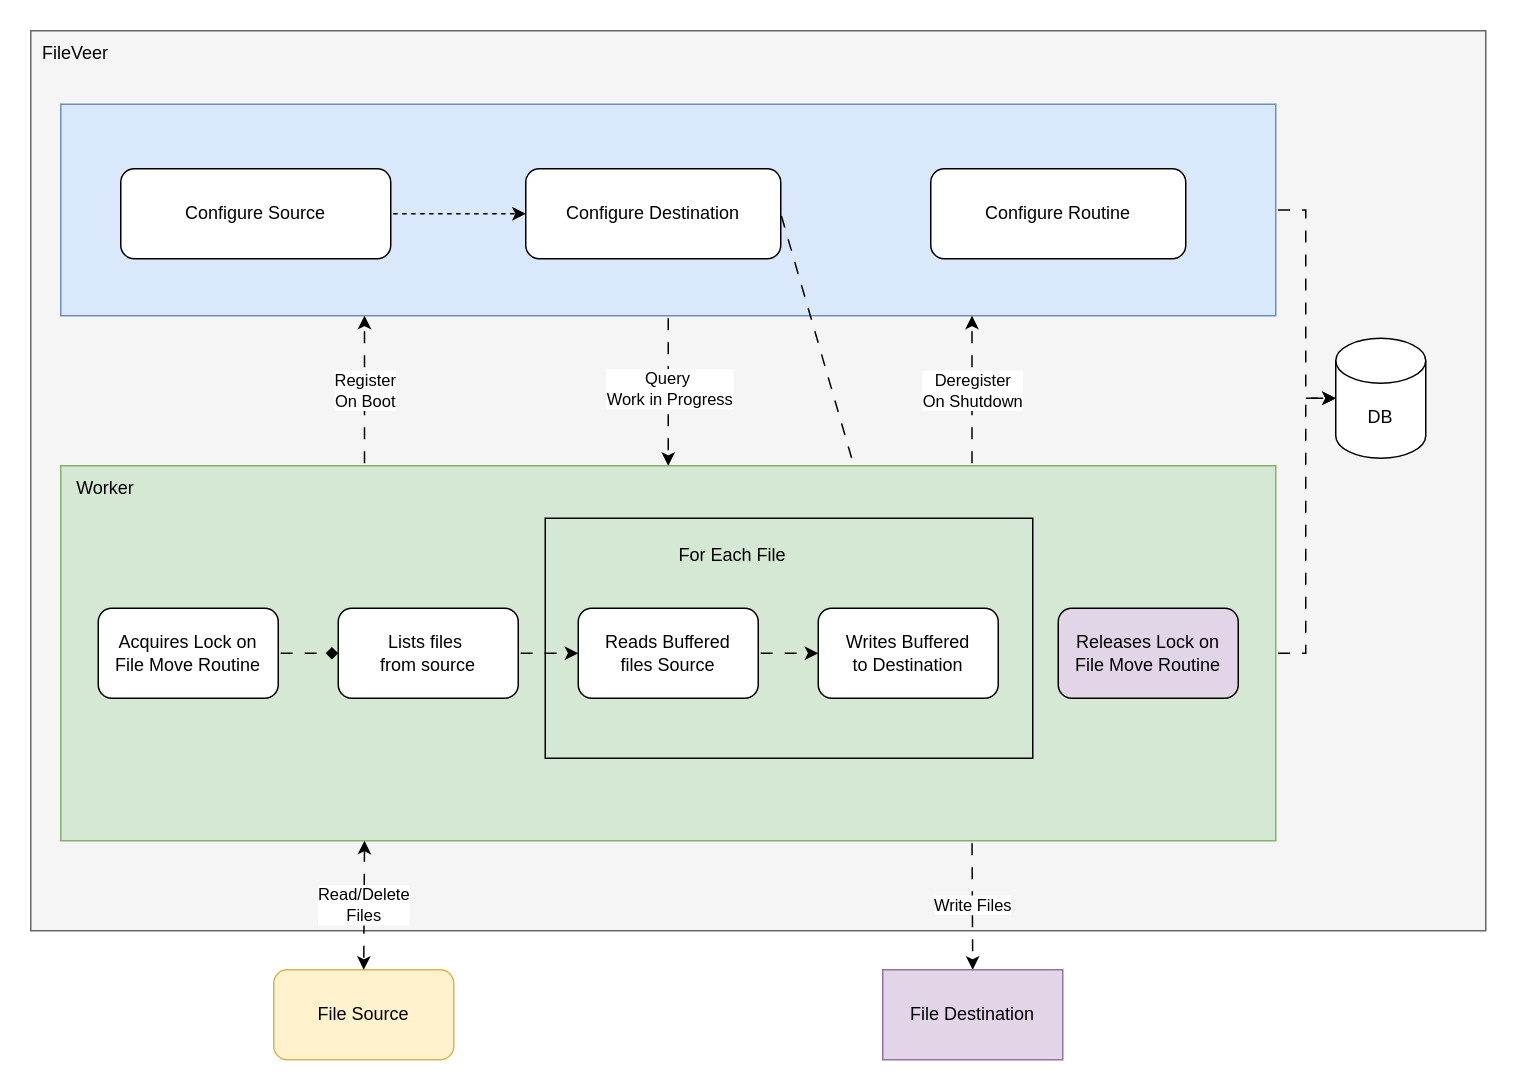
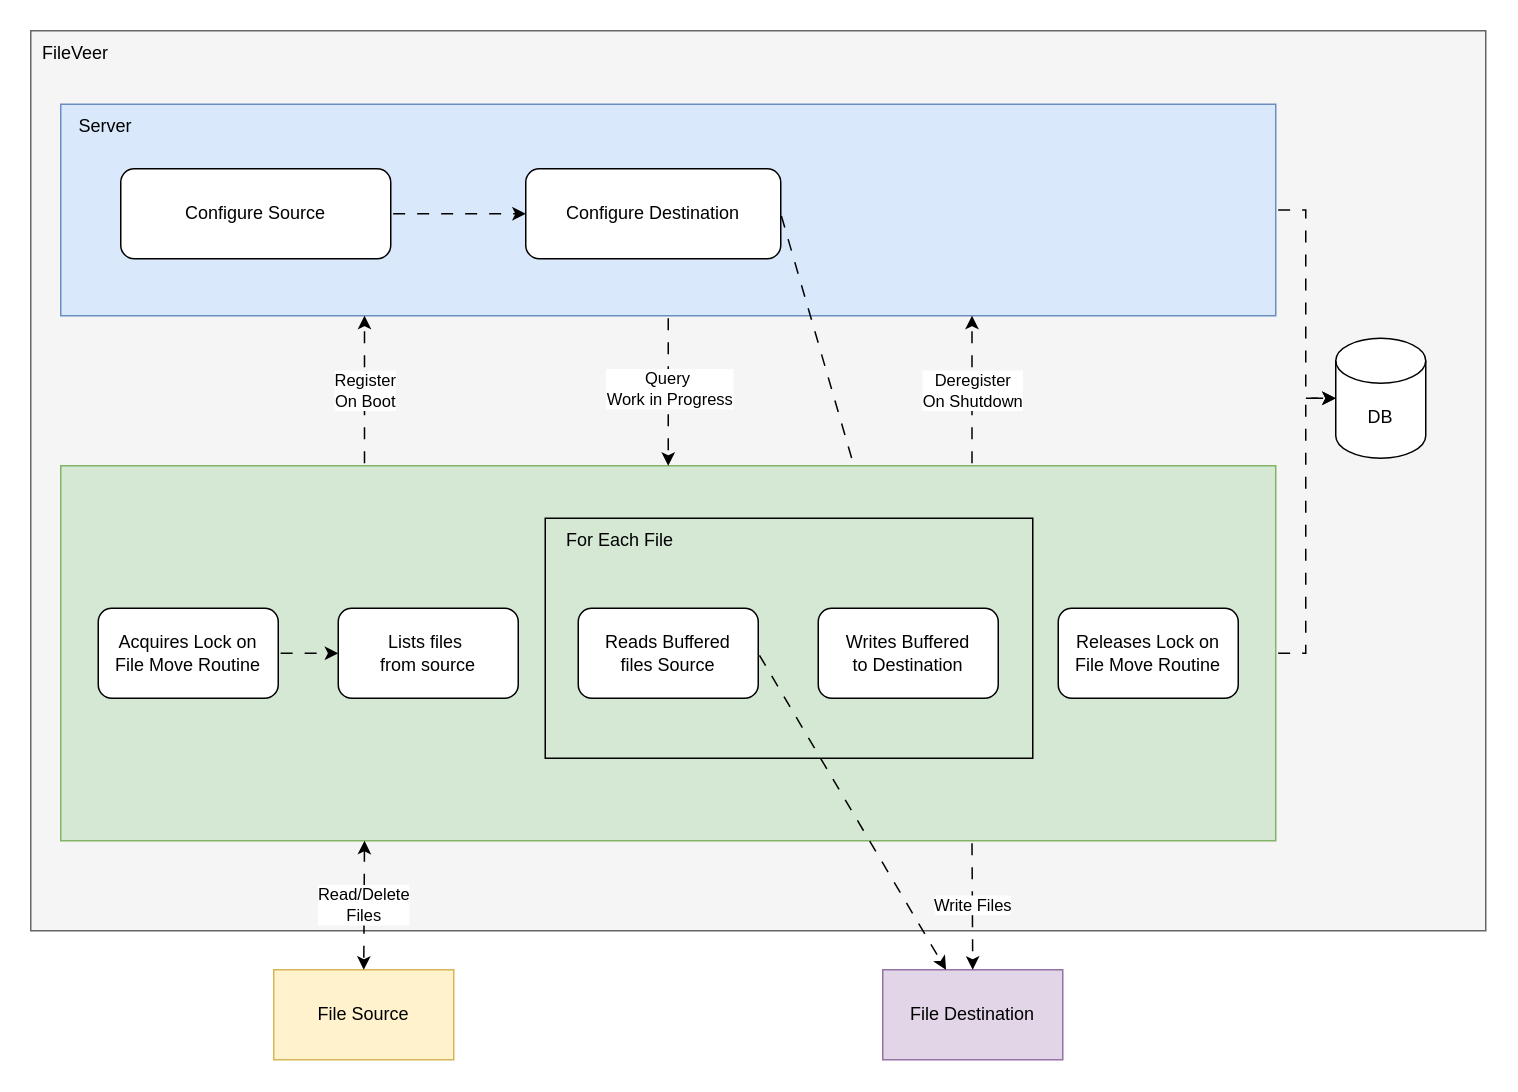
  <mxCell id="0" />
  <mxCell id="1" parent="0" />
  <mxCell id="2" value="" style="rounded=0;whiteSpace=wrap;html=1;fillColor=#f5f5f5;fontColor=#333333;strokeColor=#666666;movable=1;resizable=1;rotatable=1;deletable=1;editable=1;locked=0;connectable=1;" vertex="1" parent="1"><mxGeometry x="20" y="20" width="970" height="600" as="geometry" /></mxCell>
  <mxCell id="3" value="" style="rounded=0;whiteSpace=wrap;html=1;glass=0;shadow=0;fillColor=#dae8fc;movable=1;resizable=1;rotatable=1;deletable=1;editable=1;locked=0;connectable=1;strokeColor=#6c8ebf;" parent="1" vertex="1"><mxGeometry x="40" y="69" width="810" height="141" as="geometry" /></mxCell>
  <mxCell id="4" value="Configure Source" style="rounded=1;whiteSpace=wrap;html=1;" parent="1" vertex="1"><mxGeometry x="80" y="112" width="180" height="60" as="geometry" /></mxCell>
  <mxCell id="5" value="Configure Destination" style="rounded=1;whiteSpace=wrap;html=1;" parent="1" vertex="1"><mxGeometry x="350" y="112" width="170" height="60" as="geometry" /></mxCell>
- <mxCell id="6" value="" style="endArrow=classic;html=1;rounded=0;exitX=1;exitY=0.5;exitDx=0;exitDy=0;entryX=0;entryY=0.5;entryDx=0;entryDy=0;flowAnimation=1;dashed=1;" parent="1" source="4" target="5" edge="1"><mxGeometry width="50" height="50" relative="1" as="geometry"><mxPoint x="610" y="369" as="sourcePoint" /><mxPoint x="660" y="319" as="targetPoint" /></mxGeometry></mxCell>
- <mxCell id="8" value="Configure Routine" style="rounded=1;whiteSpace=wrap;html=1;" vertex="1" parent="1"><mxGeometry x="620" y="112" width="170" height="60" as="geometry" /></mxCell>
+ <mxCell id="6" value="" style="endArrow=classic;html=1;rounded=0;exitX=1;exitY=0.5;exitDx=0;exitDy=0;entryX=0;entryY=0.5;entryDx=0;entryDy=0;flowAnimation=1;" parent="1" source="4" target="5" edge="1"><mxGeometry width="50" height="50" relative="1" as="geometry"><mxPoint x="610" y="369" as="sourcePoint" /><mxPoint x="660" y="319" as="targetPoint" /></mxGeometry></mxCell>
+ <mxCell id="7" value="Server" style="text;html=1;align=center;verticalAlign=middle;whiteSpace=wrap;rounded=0;" parent="1" vertex="1"><mxGeometry x="40" y="69" width="60" height="30" as="geometry" /></mxCell>
  <mxCell id="9" value="" style="endArrow=classic;html=1;rounded=0;flowAnimation=1;exitX=1;exitY=0.5;exitDx=0;exitDy=0;" edge="1" parent="1" source="5" target="28"><mxGeometry width="50" height="50" relative="1" as="geometry"><mxPoint x="580" y="259" as="sourcePoint" /><mxPoint x="660" y="259" as="targetPoint" /></mxGeometry></mxCell>
  <mxCell id="10" value="" style="rounded=0;whiteSpace=wrap;html=1;glass=0;shadow=0;fillColor=#d5e8d4;movable=1;resizable=1;rotatable=1;deletable=1;editable=1;locked=0;connectable=1;strokeColor=#82b366;" vertex="1" parent="1"><mxGeometry x="40" y="310" width="810" height="250" as="geometry" /></mxCell>
- <mxCell id="11" value="Worker" style="text;html=1;align=center;verticalAlign=middle;whiteSpace=wrap;rounded=0;" vertex="1" parent="1"><mxGeometry x="40" y="310" width="60" height="30" as="geometry" /></mxCell>
  <mxCell id="12" value="Register&lt;div&gt;On Boot&lt;/div&gt;" style="endArrow=classic;html=1;rounded=0;exitX=0.25;exitY=0;exitDx=0;exitDy=0;entryX=0.25;entryY=1;entryDx=0;entryDy=0;flowAnimation=1;" edge="1" parent="1" source="10" target="3"><mxGeometry width="50" height="50" relative="1" as="geometry"><mxPoint x="190" y="359" as="sourcePoint" /><mxPoint x="280" y="359" as="targetPoint" /></mxGeometry></mxCell>
  <mxCell id="13" value="Deregister&lt;div&gt;On Shutdown&lt;/div&gt;" style="endArrow=classic;html=1;rounded=0;exitX=0.75;exitY=0;exitDx=0;exitDy=0;entryX=0.75;entryY=1;entryDx=0;entryDy=0;flowAnimation=1;" edge="1" parent="1" source="10" target="3"><mxGeometry width="50" height="50" relative="1" as="geometry"><mxPoint x="611" y="419" as="sourcePoint" /><mxPoint x="610" y="259" as="targetPoint" /></mxGeometry></mxCell>
  <mxCell id="14" value="" style="endArrow=classic;html=1;rounded=0;exitX=0.5;exitY=1;exitDx=0;exitDy=0;entryX=0.5;entryY=0;entryDx=0;entryDy=0;flowAnimation=1;" edge="1" parent="1" source="3" target="10"><mxGeometry width="50" height="50" relative="1" as="geometry"><mxPoint x="480" y="319" as="sourcePoint" /><mxPoint x="570" y="319" as="targetPoint" /></mxGeometry></mxCell>
  <mxCell id="15" value="Query&amp;nbsp;&lt;div&gt;Work in Progress&lt;/div&gt;" style="edgeLabel;html=1;align=center;verticalAlign=middle;resizable=0;points=[];" vertex="1" connectable="0" parent="14"><mxGeometry x="-0.34" y="-1" relative="1" as="geometry"><mxPoint x="1" y="15" as="offset" /></mxGeometry></mxCell>
  <mxCell id="16" value="DB" style="shape=cylinder3;whiteSpace=wrap;html=1;boundedLbl=1;backgroundOutline=1;size=15;" vertex="1" parent="1"><mxGeometry x="890" y="225" width="60" height="80" as="geometry" /></mxCell>
  <mxCell id="17" value="" style="endArrow=classic;html=1;rounded=0;entryX=0;entryY=0.5;entryDx=0;entryDy=0;flowAnimation=1;exitX=1;exitY=0.5;exitDx=0;exitDy=0;entryPerimeter=0;edgeStyle=orthogonalEdgeStyle;" edge="1" parent="1" source="3" target="16"><mxGeometry width="50" height="50" relative="1" as="geometry"><mxPoint x="770" y="298.5" as="sourcePoint" /><mxPoint x="870" y="298.5" as="targetPoint" /></mxGeometry></mxCell>
  <mxCell id="18" value="" style="endArrow=classic;html=1;rounded=0;entryX=0;entryY=0.5;entryDx=0;entryDy=0;flowAnimation=1;exitX=1;exitY=0.5;exitDx=0;exitDy=0;entryPerimeter=0;edgeStyle=orthogonalEdgeStyle;" edge="1" parent="1" source="10" target="16"><mxGeometry width="50" height="50" relative="1" as="geometry"><mxPoint x="860" y="130" as="sourcePoint" /><mxPoint x="900" y="275" as="targetPoint" /></mxGeometry></mxCell>
- <mxCell id="19" value="File Source" style="whiteSpace=wrap;html=1;fillColor=#fff2cc;strokeColor=#d6b656;rounded=1;" vertex="1" parent="1"><mxGeometry x="182" y="646" width="120" height="60" as="geometry" /></mxCell>
+ <mxCell id="19" value="File Source" style="rounded=0;whiteSpace=wrap;html=1;fillColor=#fff2cc;strokeColor=#d6b656;" vertex="1" parent="1"><mxGeometry x="182" y="646" width="120" height="60" as="geometry" /></mxCell>
  <mxCell id="20" value="File Destination" style="rounded=0;whiteSpace=wrap;html=1;fillColor=#e1d5e7;strokeColor=#9673a6;" vertex="1" parent="1"><mxGeometry x="588" y="646" width="120" height="60" as="geometry" /></mxCell>
  <mxCell id="21" value="Acquires Lock on&lt;div&gt;File Move Routine&lt;/div&gt;" style="rounded=1;whiteSpace=wrap;html=1;" vertex="1" parent="1"><mxGeometry x="65" y="405" width="120" height="60" as="geometry" /></mxCell>
  <mxCell id="22" value="Read/Delete&lt;div&gt;Files&lt;/div&gt;" style="endArrow=classic;html=1;rounded=0;exitX=0.5;exitY=0;exitDx=0;exitDy=0;entryX=0.25;entryY=1;entryDx=0;entryDy=0;flowAnimation=1;startArrow=classic;startFill=1;" edge="1" parent="1" source="19" target="10"><mxGeometry width="50" height="50" relative="1" as="geometry"><mxPoint x="391" y="730" as="sourcePoint" /><mxPoint x="390" y="625" as="targetPoint" /></mxGeometry></mxCell>
  <mxCell id="23" value="Write Files" style="endArrow=classic;html=1;rounded=0;exitX=0.75;exitY=1;exitDx=0;exitDy=0;entryX=0.5;entryY=0;entryDx=0;entryDy=0;flowAnimation=1;startArrow=none;startFill=0;" edge="1" parent="1" source="10" target="20"><mxGeometry x="0.007" width="50" height="50" relative="1" as="geometry"><mxPoint x="253" y="570" as="sourcePoint" /><mxPoint x="252" y="685" as="targetPoint" /><mxPoint as="offset" /></mxGeometry></mxCell>
  <mxCell id="24" value="Lists files&amp;nbsp;&lt;div&gt;from source&lt;/div&gt;" style="rounded=1;whiteSpace=wrap;html=1;" vertex="1" parent="1"><mxGeometry x="225" y="405" width="120" height="60" as="geometry" /></mxCell>
  <mxCell id="25" value="" style="rounded=0;whiteSpace=wrap;html=1;fillColor=none;" vertex="1" parent="1"><mxGeometry x="363" y="345" width="325" height="160" as="geometry" /></mxCell>
- <mxCell id="26" value="For Each File" style="text;html=1;align=center;verticalAlign=middle;whiteSpace=wrap;rounded=0;" vertex="1" parent="1"><mxGeometry x="438" y="355" width="100" height="30" as="geometry" /></mxCell>
+ <mxCell id="26" value="For Each File" style="text;html=1;align=center;verticalAlign=middle;whiteSpace=wrap;rounded=0;" vertex="1" parent="1"><mxGeometry x="363" y="345" width="100" height="30" as="geometry" /></mxCell>
  <mxCell id="27" value="Reads Buffered&lt;div&gt;files Source&lt;/div&gt;" style="rounded=1;whiteSpace=wrap;html=1;" vertex="1" parent="1"><mxGeometry x="385" y="405" width="120" height="60" as="geometry" /></mxCell>
  <mxCell id="28" value="Writes Buffered&lt;div&gt;to Destination&lt;/div&gt;" style="rounded=1;whiteSpace=wrap;html=1;" vertex="1" parent="1"><mxGeometry x="545" y="405" width="120" height="60" as="geometry" /></mxCell>
- <mxCell id="29" value="" style="endArrow=diamond;html=1;rounded=0;exitX=1;exitY=0.5;exitDx=0;exitDy=0;entryX=0;entryY=0.5;entryDx=0;entryDy=0;flowAnimation=1;" edge="1" parent="1" source="21" target="24"><mxGeometry width="50" height="50" relative="1" as="geometry"><mxPoint x="470" y="425" as="sourcePoint" /><mxPoint x="520" y="375" as="targetPoint" /></mxGeometry></mxCell>
- <mxCell id="30" value="" style="endArrow=classic;html=1;rounded=0;exitX=1;exitY=0.5;exitDx=0;exitDy=0;entryX=0;entryY=0.5;entryDx=0;entryDy=0;flowAnimation=1;" edge="1" parent="1" source="24" target="27"><mxGeometry width="50" height="50" relative="1" as="geometry"><mxPoint x="210" y="445" as="sourcePoint" /><mxPoint x="250" y="445" as="targetPoint" /></mxGeometry></mxCell>
- <mxCell id="31" value="" style="endArrow=classic;html=1;rounded=0;exitX=1;exitY=0.5;exitDx=0;exitDy=0;entryX=0;entryY=0.5;entryDx=0;entryDy=0;flowAnimation=1;" edge="1" parent="1" source="27" target="28"><mxGeometry width="50" height="50" relative="1" as="geometry"><mxPoint x="210" y="445" as="sourcePoint" /><mxPoint x="250" y="445" as="targetPoint" /></mxGeometry></mxCell>
- <mxCell id="32" value="Releases Lock on&lt;div&gt;File Move Routine&lt;/div&gt;" style="rounded=1;whiteSpace=wrap;html=1;fillColor=#e1d5e7;" vertex="1" parent="1"><mxGeometry x="705" y="405" width="120" height="60" as="geometry" /></mxCell>
+ <mxCell id="29" value="" style="endArrow=classic;html=1;rounded=0;exitX=1;exitY=0.5;exitDx=0;exitDy=0;entryX=0;entryY=0.5;entryDx=0;entryDy=0;flowAnimation=1;" edge="1" parent="1" source="21" target="24"><mxGeometry width="50" height="50" relative="1" as="geometry"><mxPoint x="470" y="425" as="sourcePoint" /><mxPoint x="520" y="375" as="targetPoint" /></mxGeometry></mxCell>
+ <mxCell id="31" value="" style="endArrow=classic;html=1;rounded=0;exitX=1;exitY=0.5;exitDx=0;exitDy=0;flowAnimation=1;" edge="1" parent="1" source="27" target="20"><mxGeometry width="50" height="50" relative="1" as="geometry"><mxPoint x="210" y="445" as="sourcePoint" /><mxPoint x="250" y="445" as="targetPoint" /></mxGeometry></mxCell>
+ <mxCell id="32" value="Releases Lock on&lt;div&gt;File Move Routine&lt;/div&gt;" style="rounded=1;whiteSpace=wrap;html=1;" vertex="1" parent="1"><mxGeometry x="705" y="405" width="120" height="60" as="geometry" /></mxCell>
  <mxCell id="33" value="FileVeer" style="text;html=1;align=center;verticalAlign=middle;whiteSpace=wrap;rounded=0;" vertex="1" parent="1"><mxGeometry x="20" y="20" width="60" height="30" as="geometry" /></mxCell>
